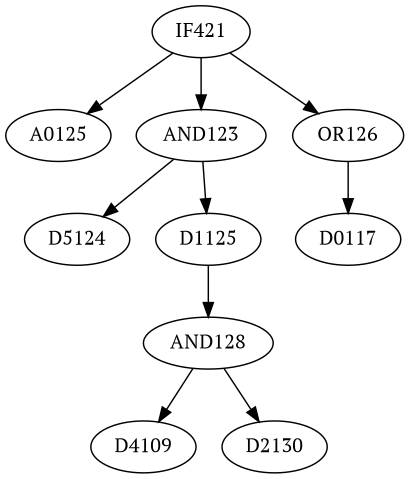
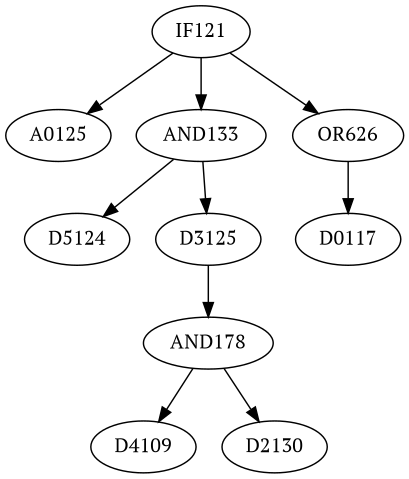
  digraph {
    fontname="PT Serif"
    node [fontname="PT Serif"]
    edge [fontname="PT Serif"]
    n1 [label=A0125]
-   IF121 [label=IF421]
-   AND123
-   OR126
+   IF121
+   AND123 [label=AND133]
+   OR126 [label=OR626]
    D5124
-   D1125
+   D1125 [label=D3125]
    n7 [label=D0117]
-   AND128
+   AND128 [label=AND178]
    n9 [label=D4109]
    D2130
    IF121 -> n1
    IF121 -> AND123
    IF121 -> OR126
    AND123 -> D5124
    AND123 -> D1125
    OR126 -> n7
    D1125 -> AND128
    AND128 -> n9
    AND128 -> D2130
  }
